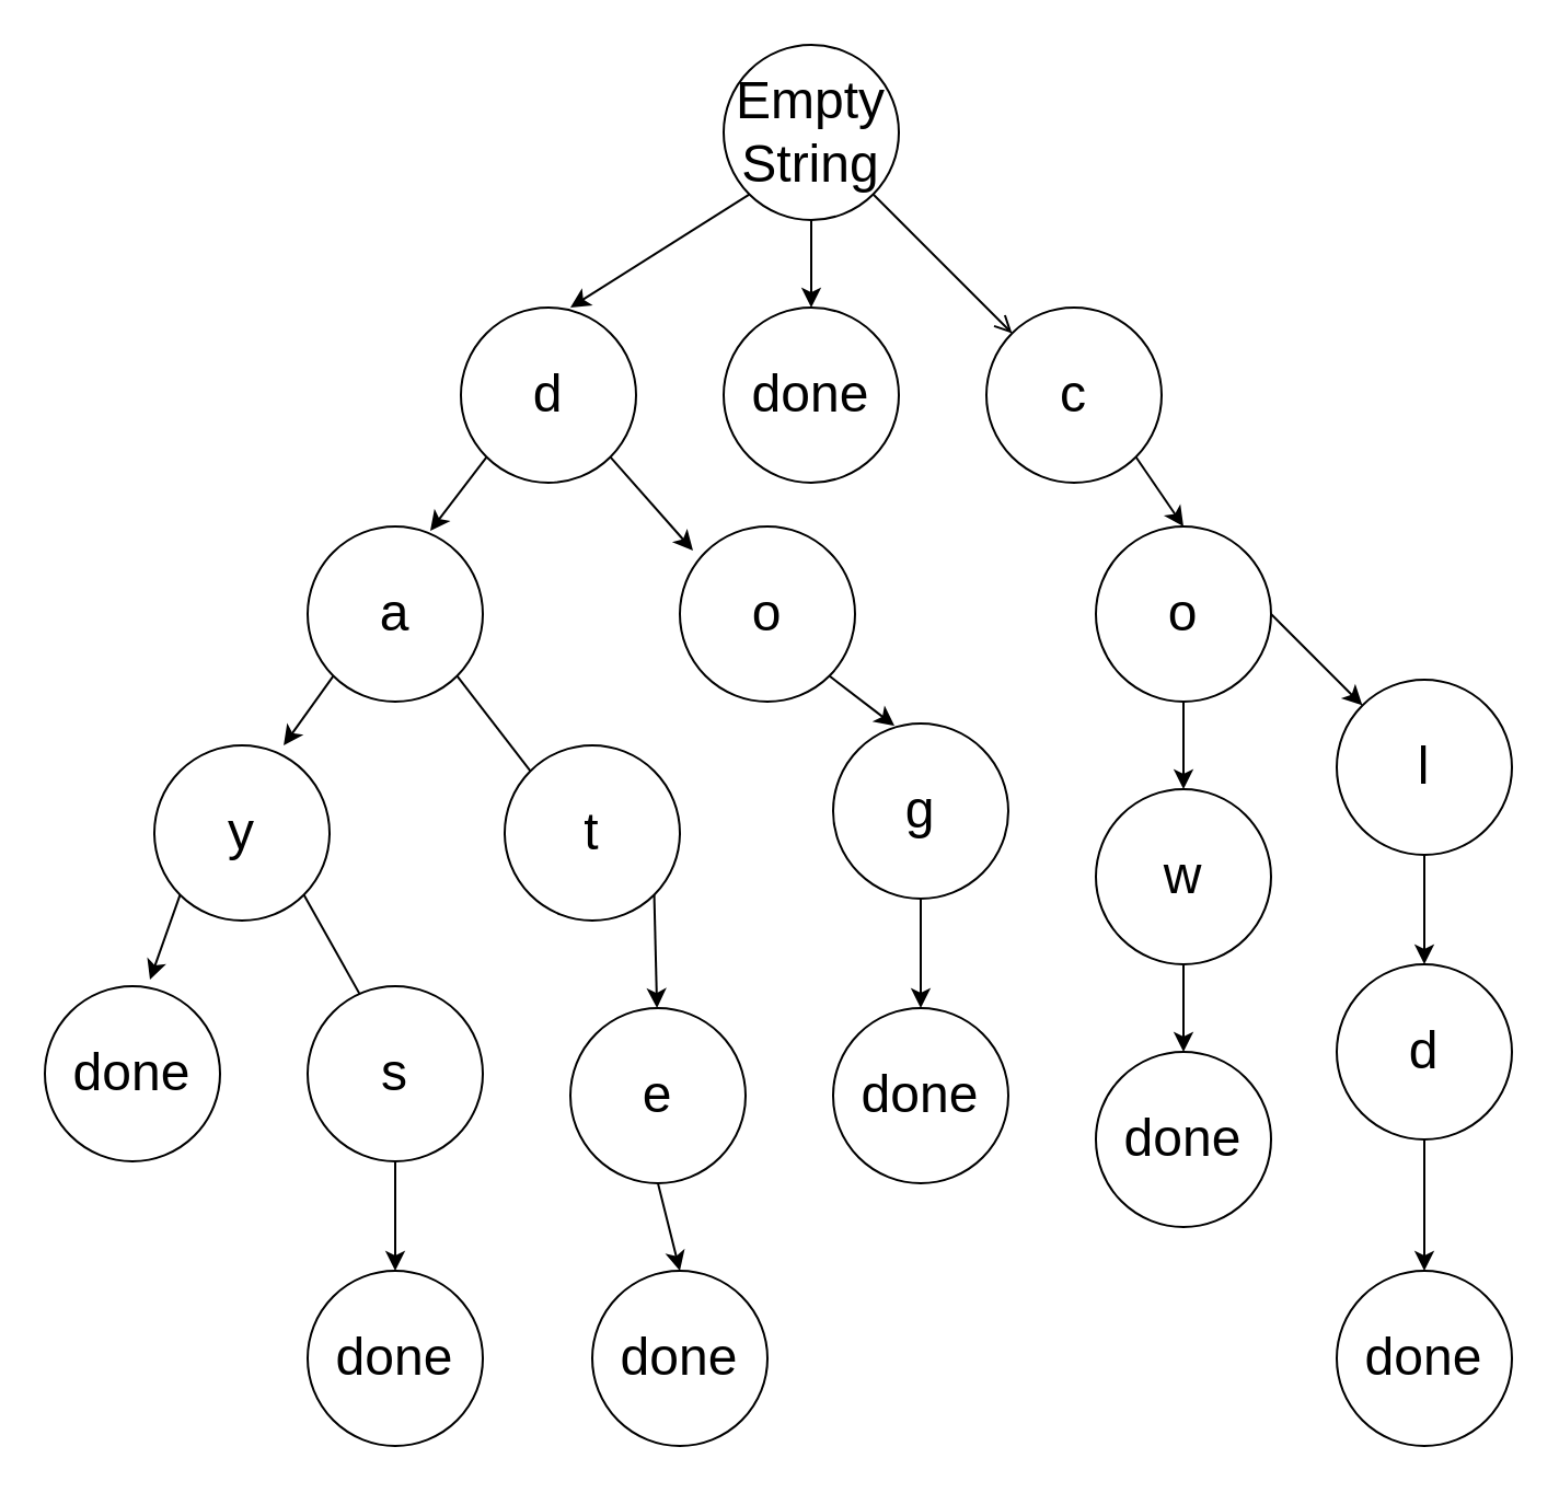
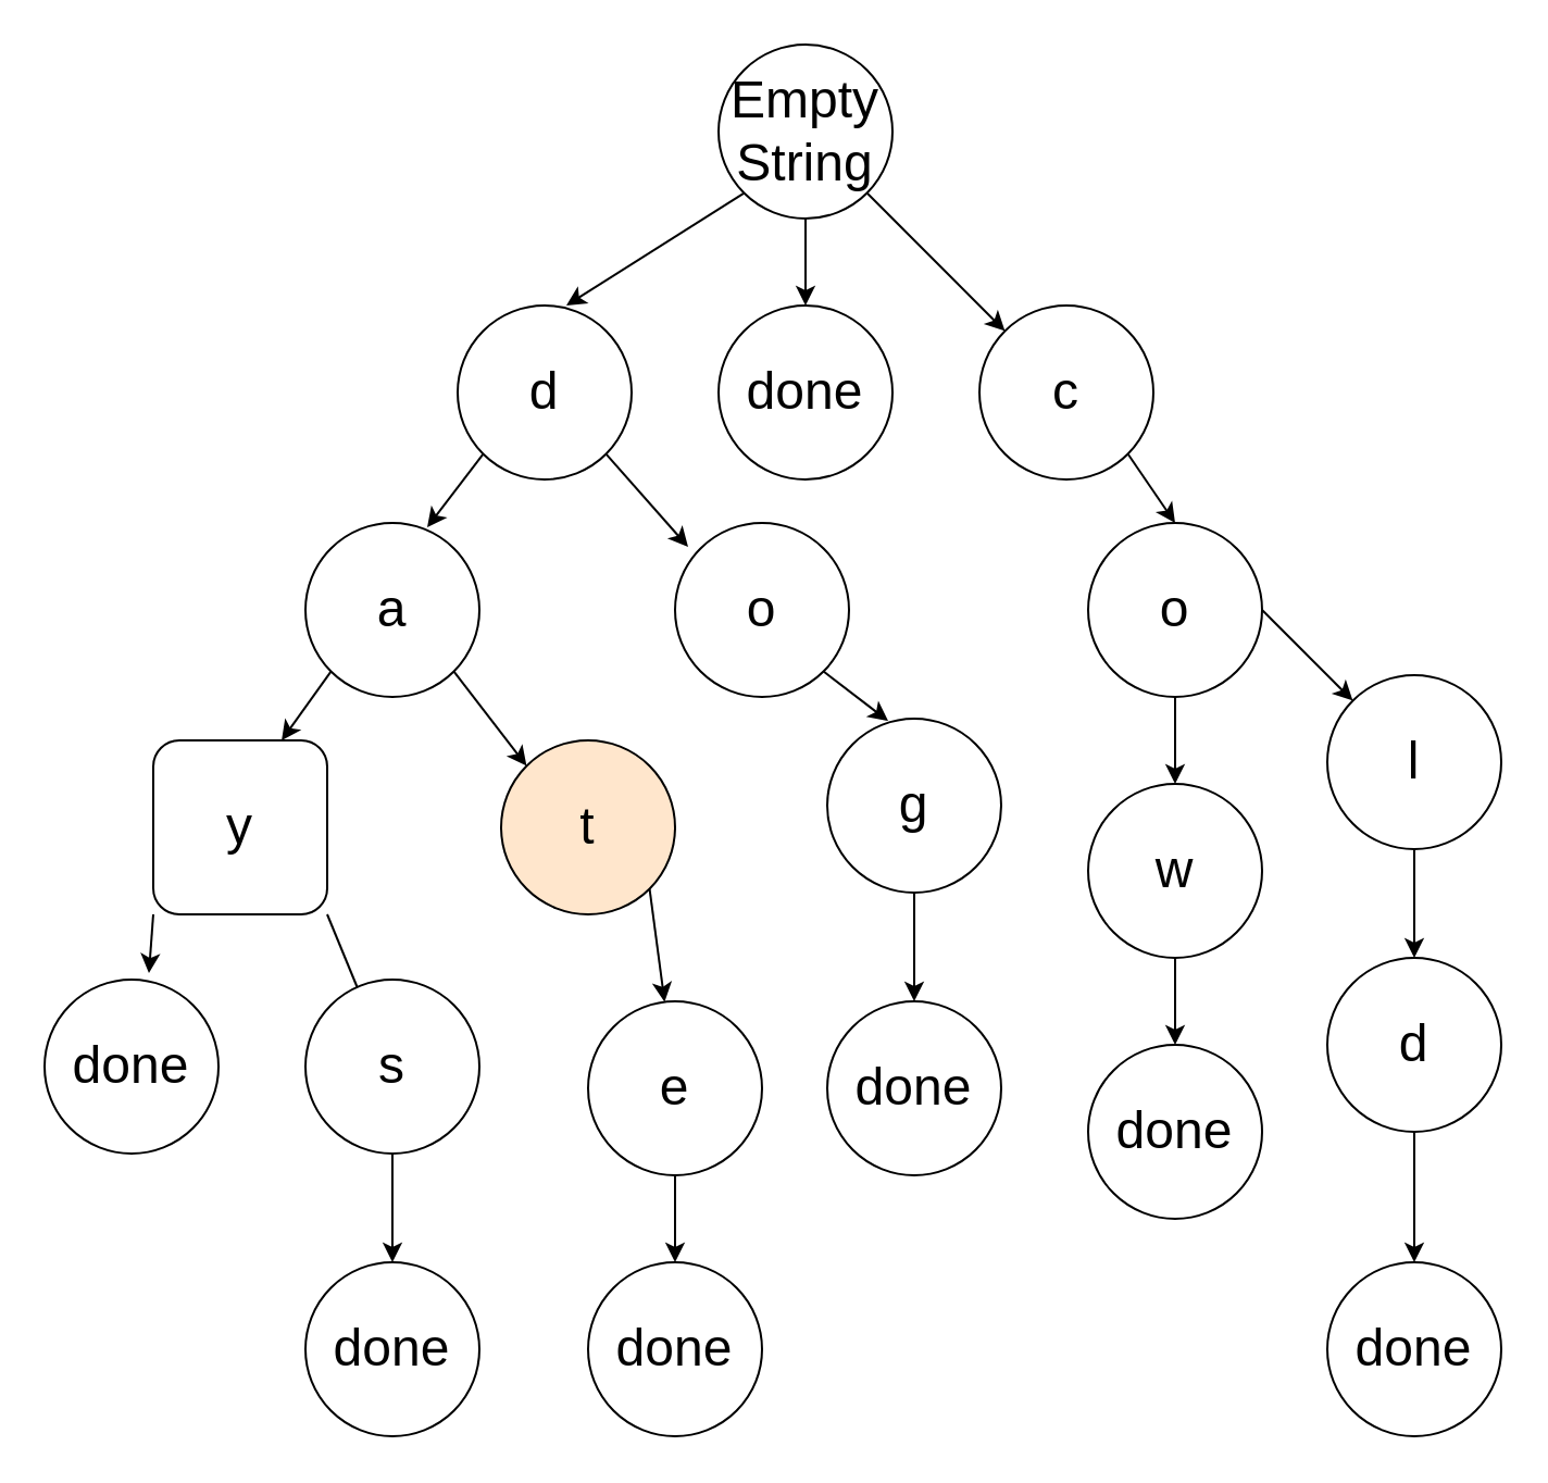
  <mxCell id="0" />
  <mxCell id="1" parent="0" />
  <mxCell id="2" style="rounded=0;orthogonalLoop=1;jettySize=auto;html=1;exitX=0;exitY=1;exitDx=0;exitDy=0;entryX=0.625;entryY=0;entryDx=0;entryDy=0;entryPerimeter=0;fontSize=24;" edge="1" parent="1" source="5" target="8"><mxGeometry relative="1" as="geometry" /></mxCell>
  <mxCell id="3" style="edgeStyle=none;rounded=0;orthogonalLoop=1;jettySize=auto;html=1;exitX=0.5;exitY=1;exitDx=0;exitDy=0;entryX=0.5;entryY=0;entryDx=0;entryDy=0;fontSize=24;" edge="1" parent="1" source="5" target="16"><mxGeometry relative="1" as="geometry" /></mxCell>
- <mxCell id="4" style="edgeStyle=none;rounded=0;orthogonalLoop=1;jettySize=auto;html=1;exitX=1;exitY=1;exitDx=0;exitDy=0;entryX=0;entryY=0;entryDx=0;entryDy=0;fontSize=24;endArrow=open;" edge="1" parent="1" source="5" target="18"><mxGeometry relative="1" as="geometry" /></mxCell>
+ <mxCell id="4" style="edgeStyle=none;rounded=0;orthogonalLoop=1;jettySize=auto;html=1;exitX=1;exitY=1;exitDx=0;exitDy=0;entryX=0;entryY=0;entryDx=0;entryDy=0;fontSize=24;" edge="1" parent="1" source="5" target="18"><mxGeometry relative="1" as="geometry" /></mxCell>
  <mxCell id="5" value="&lt;font style=&quot;font-size: 24px&quot;&gt;Empty String&lt;/font&gt;" style="ellipse;whiteSpace=wrap;html=1;aspect=fixed;" vertex="1" parent="1"><mxGeometry x="330" y="20" width="80" height="80" as="geometry" /></mxCell>
  <mxCell id="6" style="edgeStyle=none;rounded=0;orthogonalLoop=1;jettySize=auto;html=1;exitX=0;exitY=1;exitDx=0;exitDy=0;entryX=0.7;entryY=0.025;entryDx=0;entryDy=0;entryPerimeter=0;fontSize=24;" edge="1" parent="1" source="8" target="11"><mxGeometry relative="1" as="geometry" /></mxCell>
  <mxCell id="7" style="edgeStyle=none;rounded=0;orthogonalLoop=1;jettySize=auto;html=1;exitX=1;exitY=1;exitDx=0;exitDy=0;entryX=0.075;entryY=0.138;entryDx=0;entryDy=0;entryPerimeter=0;fontSize=24;" edge="1" parent="1" source="8" target="20"><mxGeometry relative="1" as="geometry" /></mxCell>
  <mxCell id="8" value="&lt;font style=&quot;font-size: 24px&quot;&gt;d&lt;/font&gt;" style="ellipse;whiteSpace=wrap;html=1;aspect=fixed;" vertex="1" parent="1"><mxGeometry x="210" y="140" width="80" height="80" as="geometry" /></mxCell>
  <mxCell id="9" style="edgeStyle=none;rounded=0;orthogonalLoop=1;jettySize=auto;html=1;exitX=0;exitY=1;exitDx=0;exitDy=0;entryX=0.738;entryY=0;entryDx=0;entryDy=0;entryPerimeter=0;fontSize=24;" edge="1" parent="1" source="11" target="14"><mxGeometry relative="1" as="geometry" /></mxCell>
- <mxCell id="10" style="edgeStyle=none;rounded=0;orthogonalLoop=1;jettySize=auto;html=1;exitX=1;exitY=1;exitDx=0;exitDy=0;entryX=0;entryY=0;entryDx=0;entryDy=0;fontSize=24;endArrow=none;" edge="1" parent="1" source="11" target="25"><mxGeometry relative="1" as="geometry" /></mxCell>
+ <mxCell id="10" style="edgeStyle=none;rounded=0;orthogonalLoop=1;jettySize=auto;html=1;exitX=1;exitY=1;exitDx=0;exitDy=0;entryX=0;entryY=0;entryDx=0;entryDy=0;fontSize=24;" edge="1" parent="1" source="11" target="25"><mxGeometry relative="1" as="geometry" /></mxCell>
  <mxCell id="11" value="&lt;font style=&quot;font-size: 24px&quot;&gt;a&lt;/font&gt;" style="ellipse;whiteSpace=wrap;html=1;aspect=fixed;" vertex="1" parent="1"><mxGeometry x="140" y="240" width="80" height="80" as="geometry" /></mxCell>
  <mxCell id="12" style="edgeStyle=none;rounded=0;orthogonalLoop=1;jettySize=auto;html=1;exitX=0;exitY=1;exitDx=0;exitDy=0;entryX=0.6;entryY=-0.037;entryDx=0;entryDy=0;entryPerimeter=0;fontSize=24;" edge="1" parent="1" source="14" target="15"><mxGeometry relative="1" as="geometry" /></mxCell>
  <mxCell id="13" style="edgeStyle=none;rounded=0;orthogonalLoop=1;jettySize=auto;html=1;exitX=1;exitY=1;exitDx=0;exitDy=0;entryX=0.3;entryY=0.05;entryDx=0;entryDy=0;entryPerimeter=0;fontSize=24;endArrow=none;" edge="1" parent="1" source="14" target="27"><mxGeometry relative="1" as="geometry" /></mxCell>
- <mxCell id="14" value="&lt;font style=&quot;font-size: 24px&quot;&gt;y&lt;/font&gt;" style="ellipse;whiteSpace=wrap;html=1;aspect=fixed;" vertex="1" parent="1"><mxGeometry x="70" y="340" width="80" height="80" as="geometry" /></mxCell>
+ <mxCell id="14" value="&lt;font style=&quot;font-size: 24px&quot;&gt;y&lt;/font&gt;" style="whiteSpace=wrap;html=1;aspect=fixed;rounded=1;" vertex="1" parent="1"><mxGeometry x="70" y="340" width="80" height="80" as="geometry" /></mxCell>
  <mxCell id="15" value="&lt;font style=&quot;font-size: 24px&quot;&gt;done&lt;/font&gt;" style="ellipse;whiteSpace=wrap;html=1;aspect=fixed;" vertex="1" parent="1"><mxGeometry x="20" y="450" width="80" height="80" as="geometry" /></mxCell>
  <mxCell id="16" value="&lt;font style=&quot;font-size: 24px&quot;&gt;done&lt;/font&gt;" style="ellipse;whiteSpace=wrap;html=1;aspect=fixed;" vertex="1" parent="1"><mxGeometry x="330" y="140" width="80" height="80" as="geometry" /></mxCell>
  <mxCell id="17" style="edgeStyle=none;rounded=0;orthogonalLoop=1;jettySize=auto;html=1;exitX=1;exitY=1;exitDx=0;exitDy=0;entryX=0.5;entryY=0;entryDx=0;entryDy=0;fontSize=24;" edge="1" parent="1" source="18" target="34"><mxGeometry relative="1" as="geometry" /></mxCell>
  <mxCell id="18" value="&lt;font style=&quot;font-size: 24px&quot;&gt;c&lt;/font&gt;" style="ellipse;whiteSpace=wrap;html=1;aspect=fixed;" vertex="1" parent="1"><mxGeometry x="450" y="140" width="80" height="80" as="geometry" /></mxCell>
  <mxCell id="19" style="edgeStyle=none;rounded=0;orthogonalLoop=1;jettySize=auto;html=1;exitX=1;exitY=1;exitDx=0;exitDy=0;entryX=0.35;entryY=0.013;entryDx=0;entryDy=0;entryPerimeter=0;fontSize=24;" edge="1" parent="1" source="20" target="22"><mxGeometry relative="1" as="geometry" /></mxCell>
  <mxCell id="20" value="&lt;font style=&quot;font-size: 24px&quot;&gt;o&lt;/font&gt;" style="ellipse;whiteSpace=wrap;html=1;aspect=fixed;" vertex="1" parent="1"><mxGeometry x="310" y="240" width="80" height="80" as="geometry" /></mxCell>
  <mxCell id="21" style="edgeStyle=none;rounded=0;orthogonalLoop=1;jettySize=auto;html=1;exitX=0.5;exitY=1;exitDx=0;exitDy=0;entryX=0.5;entryY=0;entryDx=0;entryDy=0;fontSize=24;" edge="1" parent="1" source="22" target="23"><mxGeometry relative="1" as="geometry" /></mxCell>
  <mxCell id="22" value="&lt;font style=&quot;font-size: 24px&quot;&gt;g&lt;/font&gt;" style="ellipse;whiteSpace=wrap;html=1;aspect=fixed;" vertex="1" parent="1"><mxGeometry x="380" y="330" width="80" height="80" as="geometry" /></mxCell>
  <mxCell id="23" value="&lt;font style=&quot;font-size: 24px&quot;&gt;done&lt;/font&gt;" style="ellipse;whiteSpace=wrap;html=1;aspect=fixed;" vertex="1" parent="1"><mxGeometry x="380" y="460" width="80" height="80" as="geometry" /></mxCell>
  <mxCell id="24" style="edgeStyle=none;rounded=0;orthogonalLoop=1;jettySize=auto;html=1;exitX=1;exitY=1;exitDx=0;exitDy=0;fontSize=24;" edge="1" parent="1" source="25" target="30"><mxGeometry relative="1" as="geometry" /></mxCell>
- <mxCell id="25" value="&lt;font style=&quot;font-size: 24px&quot;&gt;t&lt;/font&gt;" style="ellipse;whiteSpace=wrap;html=1;aspect=fixed;" vertex="1" parent="1"><mxGeometry x="230" y="340" width="80" height="80" as="geometry" /></mxCell>
+ <mxCell id="25" value="&lt;font style=&quot;font-size: 24px&quot;&gt;t&lt;/font&gt;" style="ellipse;whiteSpace=wrap;html=1;aspect=fixed;fillColor=#ffe6cc;" vertex="1" parent="1"><mxGeometry x="230" y="340" width="80" height="80" as="geometry" /></mxCell>
  <mxCell id="26" style="edgeStyle=none;rounded=0;orthogonalLoop=1;jettySize=auto;html=1;exitX=0.5;exitY=1;exitDx=0;exitDy=0;entryX=0.5;entryY=0;entryDx=0;entryDy=0;fontSize=24;" edge="1" parent="1" source="27" target="28"><mxGeometry relative="1" as="geometry" /></mxCell>
  <mxCell id="27" value="&lt;font style=&quot;font-size: 24px&quot;&gt;s&lt;/font&gt;" style="ellipse;whiteSpace=wrap;html=1;aspect=fixed;" vertex="1" parent="1"><mxGeometry x="140" y="450" width="80" height="80" as="geometry" /></mxCell>
  <mxCell id="28" value="&lt;font style=&quot;font-size: 24px&quot;&gt;done&lt;/font&gt;" style="ellipse;whiteSpace=wrap;html=1;aspect=fixed;" vertex="1" parent="1"><mxGeometry x="140" y="580" width="80" height="80" as="geometry" /></mxCell>
  <mxCell id="29" style="edgeStyle=none;rounded=0;orthogonalLoop=1;jettySize=auto;html=1;exitX=0.5;exitY=1;exitDx=0;exitDy=0;entryX=0.5;entryY=0;entryDx=0;entryDy=0;fontSize=24;" edge="1" parent="1" source="30" target="31"><mxGeometry relative="1" as="geometry" /></mxCell>
- <mxCell id="30" value="&lt;font style=&quot;font-size: 24px&quot;&gt;e&lt;/font&gt;" style="ellipse;whiteSpace=wrap;html=1;aspect=fixed;" vertex="1" parent="1"><mxGeometry x="260" y="460" width="80" height="80" as="geometry" /></mxCell>
+ <mxCell id="30" value="&lt;font style=&quot;font-size: 24px&quot;&gt;e&lt;/font&gt;" style="ellipse;whiteSpace=wrap;html=1;aspect=fixed;" vertex="1" parent="1"><mxGeometry x="270" y="460" width="80" height="80" as="geometry" /></mxCell>
  <mxCell id="31" value="&lt;font style=&quot;font-size: 24px&quot;&gt;done&lt;/font&gt;" style="ellipse;whiteSpace=wrap;html=1;aspect=fixed;" vertex="1" parent="1"><mxGeometry x="270" y="580" width="80" height="80" as="geometry" /></mxCell>
  <mxCell id="32" style="edgeStyle=none;rounded=0;orthogonalLoop=1;jettySize=auto;html=1;exitX=0.5;exitY=1;exitDx=0;exitDy=0;entryX=0.5;entryY=0;entryDx=0;entryDy=0;fontSize=24;" edge="1" parent="1" source="34" target="36"><mxGeometry relative="1" as="geometry" /></mxCell>
  <mxCell id="33" style="edgeStyle=none;rounded=0;orthogonalLoop=1;jettySize=auto;html=1;exitX=1;exitY=0.5;exitDx=0;exitDy=0;entryX=0;entryY=0;entryDx=0;entryDy=0;fontSize=24;" edge="1" parent="1" source="34" target="39"><mxGeometry relative="1" as="geometry" /></mxCell>
  <mxCell id="34" value="&lt;span style=&quot;font-size: 24px&quot;&gt;o&lt;/span&gt;" style="ellipse;whiteSpace=wrap;html=1;aspect=fixed;" vertex="1" parent="1"><mxGeometry x="500" y="240" width="80" height="80" as="geometry" /></mxCell>
  <mxCell id="35" style="edgeStyle=none;rounded=0;orthogonalLoop=1;jettySize=auto;html=1;exitX=0.5;exitY=1;exitDx=0;exitDy=0;entryX=0.5;entryY=0;entryDx=0;entryDy=0;fontSize=24;" edge="1" parent="1" source="36" target="37"><mxGeometry relative="1" as="geometry" /></mxCell>
  <mxCell id="36" value="&lt;font style=&quot;font-size: 24px&quot;&gt;w&lt;/font&gt;" style="ellipse;whiteSpace=wrap;html=1;aspect=fixed;" vertex="1" parent="1"><mxGeometry x="500" y="360" width="80" height="80" as="geometry" /></mxCell>
  <mxCell id="37" value="&lt;font style=&quot;font-size: 24px&quot;&gt;done&lt;/font&gt;" style="ellipse;whiteSpace=wrap;html=1;aspect=fixed;" vertex="1" parent="1"><mxGeometry x="500" y="480" width="80" height="80" as="geometry" /></mxCell>
  <mxCell id="38" style="edgeStyle=none;rounded=0;orthogonalLoop=1;jettySize=auto;html=1;exitX=0.5;exitY=1;exitDx=0;exitDy=0;entryX=0.5;entryY=0;entryDx=0;entryDy=0;fontSize=24;" edge="1" parent="1" source="39" target="41"><mxGeometry relative="1" as="geometry" /></mxCell>
  <mxCell id="39" value="&lt;font style=&quot;font-size: 24px&quot;&gt;l&lt;/font&gt;" style="ellipse;whiteSpace=wrap;html=1;aspect=fixed;" vertex="1" parent="1"><mxGeometry x="610" y="310" width="80" height="80" as="geometry" /></mxCell>
  <mxCell id="40" style="edgeStyle=none;rounded=0;orthogonalLoop=1;jettySize=auto;html=1;exitX=0.5;exitY=1;exitDx=0;exitDy=0;entryX=0.5;entryY=0;entryDx=0;entryDy=0;fontSize=24;" edge="1" parent="1" source="41" target="42"><mxGeometry relative="1" as="geometry" /></mxCell>
  <mxCell id="41" value="&lt;font style=&quot;font-size: 24px&quot;&gt;d&lt;/font&gt;" style="ellipse;whiteSpace=wrap;html=1;aspect=fixed;" vertex="1" parent="1"><mxGeometry x="610" y="440" width="80" height="80" as="geometry" /></mxCell>
  <mxCell id="42" value="&lt;font style=&quot;font-size: 24px&quot;&gt;done&lt;/font&gt;" style="ellipse;whiteSpace=wrap;html=1;aspect=fixed;" vertex="1" parent="1"><mxGeometry x="610" y="580" width="80" height="80" as="geometry" /></mxCell>
